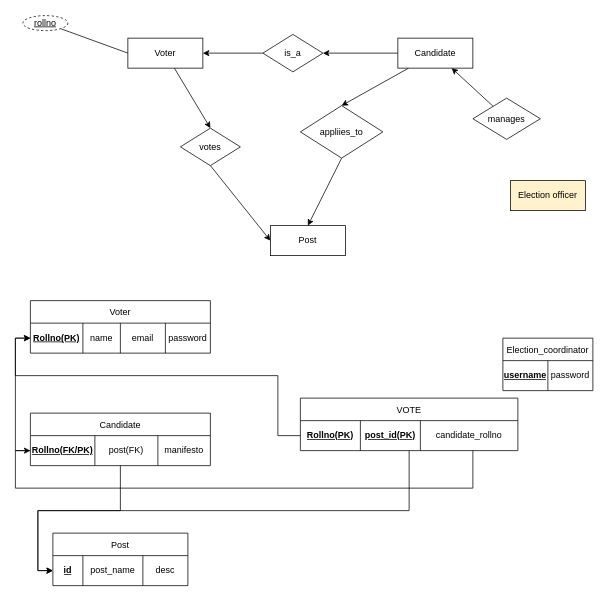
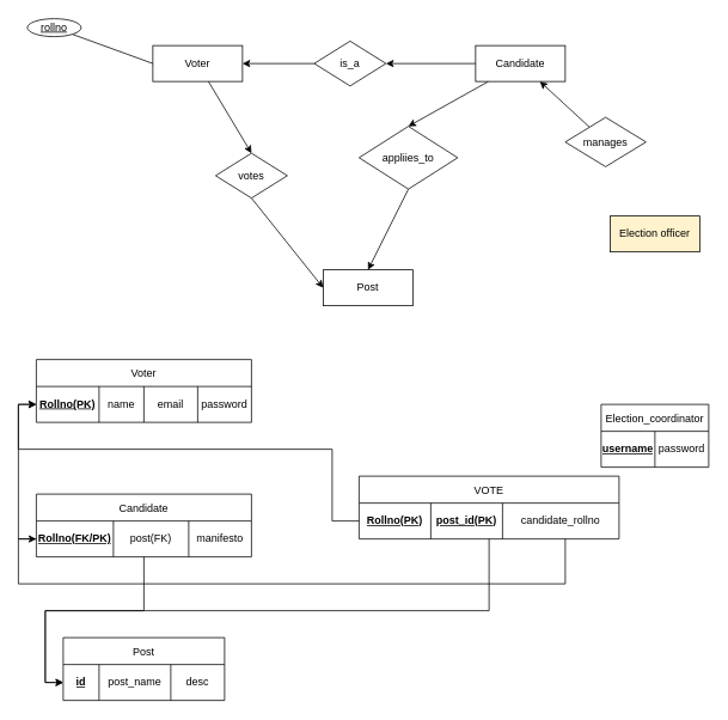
  <mxCell id="0" />
  <mxCell id="1" parent="0" />
  <mxCell id="2" style="edgeStyle=none;rounded=0;orthogonalLoop=1;jettySize=auto;html=1;entryX=0.5;entryY=0;entryDx=0;entryDy=0;endArrow=classic;endFill=1;" edge="1" parent="1" source="3" target="17"><mxGeometry relative="1" as="geometry" /></mxCell>
  <mxCell id="3" value="Voter" style="whiteSpace=wrap;html=1;align=center;" vertex="1" parent="1"><mxGeometry x="170" y="50" width="100" height="40" as="geometry" /></mxCell>
  <mxCell id="4" value="Post" style="whiteSpace=wrap;html=1;align=center;" vertex="1" parent="1"><mxGeometry x="360" y="300" width="100" height="40" as="geometry" /></mxCell>
  <mxCell id="5" value="Election officer" style="whiteSpace=wrap;html=1;align=center;fillColor=#fff2cc;" vertex="1" parent="1"><mxGeometry x="680" y="240" width="100" height="40" as="geometry" /></mxCell>
  <mxCell id="6" style="edgeStyle=none;rounded=0;orthogonalLoop=1;jettySize=auto;html=1;entryX=1;entryY=0.5;entryDx=0;entryDy=0;endArrow=classic;endFill=1;" edge="1" parent="1" source="8" target="13"><mxGeometry relative="1" as="geometry" /></mxCell>
  <mxCell id="7" style="edgeStyle=none;rounded=0;orthogonalLoop=1;jettySize=auto;html=1;entryX=0.5;entryY=0;entryDx=0;entryDy=0;endArrow=classic;endFill=1;" edge="1" parent="1" source="8" target="15"><mxGeometry relative="1" as="geometry" /></mxCell>
  <mxCell id="8" value="Candidate" style="whiteSpace=wrap;html=1;align=center;" vertex="1" parent="1"><mxGeometry x="530" y="50" width="100" height="40" as="geometry" /></mxCell>
  <mxCell id="9" style="rounded=0;orthogonalLoop=1;jettySize=auto;html=1;entryX=0;entryY=0.5;entryDx=0;entryDy=0;endArrow=none;endFill=0;" edge="1" parent="1" source="10" target="3"><mxGeometry relative="1" as="geometry" /></mxCell>
- <mxCell id="10" value="rollno" style="ellipse;whiteSpace=wrap;html=1;align=center;fontStyle=4;dashed=1;" vertex="1" parent="1"><mxGeometry x="30" y="20" width="60" height="20" as="geometry" /></mxCell>
+ <mxCell id="10" value="rollno" style="ellipse;whiteSpace=wrap;html=1;align=center;fontStyle=4;" vertex="1" parent="1"><mxGeometry x="30" y="20" width="60" height="20" as="geometry" /></mxCell>
  <mxCell id="11" style="edgeStyle=none;rounded=0;orthogonalLoop=1;jettySize=auto;html=1;exitX=0.5;exitY=0;exitDx=0;exitDy=0;endArrow=none;endFill=0;" edge="1" parent="1" source="10" target="10"><mxGeometry relative="1" as="geometry" /></mxCell>
  <mxCell id="12" style="edgeStyle=none;rounded=0;orthogonalLoop=1;jettySize=auto;html=1;entryX=1;entryY=0.5;entryDx=0;entryDy=0;endArrow=classic;endFill=1;" edge="1" parent="1" source="13" target="3"><mxGeometry relative="1" as="geometry" /></mxCell>
  <mxCell id="13" value="is_a" style="shape=rhombus;perimeter=rhombusPerimeter;whiteSpace=wrap;html=1;align=center;" vertex="1" parent="1"><mxGeometry x="350" y="45" width="80" height="50" as="geometry" /></mxCell>
  <mxCell id="14" style="edgeStyle=none;rounded=0;orthogonalLoop=1;jettySize=auto;html=1;exitX=0.5;exitY=1;exitDx=0;exitDy=0;entryX=0.5;entryY=0;entryDx=0;entryDy=0;endArrow=classic;endFill=1;" edge="1" parent="1" source="15" target="4"><mxGeometry relative="1" as="geometry" /></mxCell>
  <mxCell id="15" value="appliies_to" style="shape=rhombus;perimeter=rhombusPerimeter;whiteSpace=wrap;html=1;align=center;" vertex="1" parent="1"><mxGeometry x="400" y="140" width="110" height="70" as="geometry" /></mxCell>
  <mxCell id="16" style="edgeStyle=none;rounded=0;orthogonalLoop=1;jettySize=auto;html=1;entryX=0;entryY=0.5;entryDx=0;entryDy=0;endArrow=classic;endFill=1;exitX=0.5;exitY=1;exitDx=0;exitDy=0;" edge="1" parent="1" source="17" target="4"><mxGeometry relative="1" as="geometry"><mxPoint x="270" y="240" as="sourcePoint" /></mxGeometry></mxCell>
  <mxCell id="17" value="votes" style="shape=rhombus;perimeter=rhombusPerimeter;whiteSpace=wrap;html=1;align=center;" vertex="1" parent="1"><mxGeometry x="240" y="170" width="80" height="50" as="geometry" /></mxCell>
  <mxCell id="18" style="edgeStyle=none;rounded=0;orthogonalLoop=1;jettySize=auto;html=1;endArrow=classic;endFill=1;" edge="1" parent="1" source="19" target="8"><mxGeometry relative="1" as="geometry" /></mxCell>
  <mxCell id="19" value="manages" style="shape=rhombus;perimeter=rhombusPerimeter;whiteSpace=wrap;html=1;align=center;" vertex="1" parent="1"><mxGeometry x="630" y="130" width="90" height="55" as="geometry" /></mxCell>
  <mxCell id="20" value="Voter" style="shape=table;startSize=30;container=1;collapsible=0;childLayout=tableLayout;" vertex="1" parent="1"><mxGeometry x="40" y="400" width="240" height="70" as="geometry" /></mxCell>
  <mxCell id="21" value="" style="shape=partialRectangle;collapsible=0;dropTarget=0;pointerEvents=0;fillColor=none;top=0;left=0;bottom=0;right=0;points=[[0,0.5],[1,0.5]];portConstraint=eastwest;" vertex="1" parent="20"><mxGeometry y="30" width="240" height="40" as="geometry" /></mxCell>
  <mxCell id="22" value="&lt;b&gt;&lt;u&gt;Rollno(PK)&lt;/u&gt;&lt;/b&gt;" style="shape=partialRectangle;html=1;whiteSpace=wrap;connectable=0;overflow=hidden;fillColor=none;top=0;left=0;bottom=0;right=0;pointerEvents=1;" vertex="1" parent="21"><mxGeometry width="70" height="40" as="geometry"><mxRectangle width="70" height="40" as="alternateBounds" /></mxGeometry></mxCell>
  <mxCell id="23" value="name" style="shape=partialRectangle;html=1;whiteSpace=wrap;connectable=0;overflow=hidden;fillColor=none;top=0;left=0;bottom=0;right=0;pointerEvents=1;" vertex="1" parent="21"><mxGeometry x="70" width="50" height="40" as="geometry"><mxRectangle width="50" height="40" as="alternateBounds" /></mxGeometry></mxCell>
  <mxCell id="24" value="email" style="shape=partialRectangle;html=1;whiteSpace=wrap;connectable=0;overflow=hidden;fillColor=none;top=0;left=0;bottom=0;right=0;pointerEvents=1;" vertex="1" parent="21"><mxGeometry x="120" width="60" height="40" as="geometry"><mxRectangle width="60" height="40" as="alternateBounds" /></mxGeometry></mxCell>
  <mxCell id="25" value="password" style="shape=partialRectangle;html=1;whiteSpace=wrap;connectable=0;overflow=hidden;fillColor=none;top=0;left=0;bottom=0;right=0;pointerEvents=1;" vertex="1" parent="21"><mxGeometry x="180" width="60" height="40" as="geometry"><mxRectangle width="60" height="40" as="alternateBounds" /></mxGeometry></mxCell>
  <mxCell id="26" style="edgeStyle=orthogonalEdgeStyle;rounded=0;orthogonalLoop=1;jettySize=auto;html=1;entryX=0;entryY=0.5;entryDx=0;entryDy=0;endArrow=classic;endFill=1;" edge="1" parent="1" source="27" target="33"><mxGeometry relative="1" as="geometry" /></mxCell>
  <mxCell id="27" value="Candidate" style="shape=table;startSize=30;container=1;collapsible=0;childLayout=tableLayout;" vertex="1" parent="1"><mxGeometry x="40" y="550" width="240" height="70" as="geometry" /></mxCell>
  <mxCell id="28" value="" style="shape=partialRectangle;collapsible=0;dropTarget=0;pointerEvents=0;fillColor=none;top=0;left=0;bottom=0;right=0;points=[[0,0.5],[1,0.5]];portConstraint=eastwest;" vertex="1" parent="27"><mxGeometry y="30" width="240" height="40" as="geometry" /></mxCell>
  <mxCell id="29" value="&lt;b&gt;&lt;u&gt;Rollno(FK/PK)&lt;/u&gt;&lt;/b&gt;" style="shape=partialRectangle;html=1;whiteSpace=wrap;connectable=0;overflow=hidden;fillColor=none;top=0;left=0;bottom=0;right=0;pointerEvents=1;" vertex="1" parent="28"><mxGeometry width="86" height="40" as="geometry"><mxRectangle width="86" height="40" as="alternateBounds" /></mxGeometry></mxCell>
  <mxCell id="30" value="post(FK)" style="shape=partialRectangle;html=1;whiteSpace=wrap;connectable=0;overflow=hidden;fillColor=none;top=0;left=0;bottom=0;right=0;pointerEvents=1;" vertex="1" parent="28"><mxGeometry x="86" width="84" height="40" as="geometry"><mxRectangle width="84" height="40" as="alternateBounds" /></mxGeometry></mxCell>
  <mxCell id="31" value="manifesto" style="shape=partialRectangle;html=1;whiteSpace=wrap;connectable=0;overflow=hidden;fillColor=none;top=0;left=0;bottom=0;right=0;pointerEvents=1;" vertex="1" parent="28"><mxGeometry x="170" width="70" height="40" as="geometry"><mxRectangle width="70" height="40" as="alternateBounds" /></mxGeometry></mxCell>
  <mxCell id="32" value="Post" style="shape=table;startSize=30;container=1;collapsible=0;childLayout=tableLayout;" vertex="1" parent="1"><mxGeometry x="70" y="710" width="180" height="70" as="geometry" /></mxCell>
  <mxCell id="33" value="" style="shape=partialRectangle;collapsible=0;dropTarget=0;pointerEvents=0;fillColor=none;top=0;left=0;bottom=0;right=0;points=[[0,0.5],[1,0.5]];portConstraint=eastwest;" vertex="1" parent="32"><mxGeometry y="30" width="180" height="40" as="geometry" /></mxCell>
  <mxCell id="34" value="&lt;b&gt;&lt;u&gt;id&lt;/u&gt;&lt;/b&gt;" style="shape=partialRectangle;html=1;whiteSpace=wrap;connectable=0;overflow=hidden;fillColor=none;top=0;left=0;bottom=0;right=0;pointerEvents=1;" vertex="1" parent="33"><mxGeometry width="40" height="40" as="geometry"><mxRectangle width="40" height="40" as="alternateBounds" /></mxGeometry></mxCell>
  <mxCell id="35" value="post_name" style="shape=partialRectangle;html=1;whiteSpace=wrap;connectable=0;overflow=hidden;fillColor=none;top=0;left=0;bottom=0;right=0;pointerEvents=1;" vertex="1" parent="33"><mxGeometry x="40" width="80" height="40" as="geometry"><mxRectangle width="80" height="40" as="alternateBounds" /></mxGeometry></mxCell>
  <mxCell id="36" value="desc" style="shape=partialRectangle;html=1;whiteSpace=wrap;connectable=0;overflow=hidden;fillColor=none;top=0;left=0;bottom=0;right=0;pointerEvents=1;" vertex="1" parent="33"><mxGeometry x="120" width="60" height="40" as="geometry"><mxRectangle width="60" height="40" as="alternateBounds" /></mxGeometry></mxCell>
  <mxCell id="37" style="edgeStyle=orthogonalEdgeStyle;rounded=0;orthogonalLoop=1;jettySize=auto;html=1;entryX=0;entryY=0.5;entryDx=0;entryDy=0;endArrow=classic;endFill=1;" edge="1" parent="1" source="28" target="21"><mxGeometry relative="1" as="geometry" /></mxCell>
  <mxCell id="38" value="Election_coordinator" style="shape=table;startSize=30;container=1;collapsible=0;childLayout=tableLayout;" vertex="1" parent="1"><mxGeometry x="670" y="450" width="120" height="70" as="geometry" /></mxCell>
  <mxCell id="39" value="" style="shape=partialRectangle;collapsible=0;dropTarget=0;pointerEvents=0;fillColor=none;top=0;left=0;bottom=0;right=0;points=[[0,0.5],[1,0.5]];portConstraint=eastwest;" vertex="1" parent="38"><mxGeometry y="30" width="120" height="40" as="geometry" /></mxCell>
  <mxCell id="40" value="&lt;b&gt;&lt;u&gt;username&lt;/u&gt;&lt;/b&gt;" style="shape=partialRectangle;html=1;whiteSpace=wrap;connectable=0;overflow=hidden;fillColor=none;top=0;left=0;bottom=0;right=0;pointerEvents=1;" vertex="1" parent="39"><mxGeometry width="60" height="40" as="geometry"><mxRectangle width="60" height="40" as="alternateBounds" /></mxGeometry></mxCell>
  <mxCell id="41" value="password" style="shape=partialRectangle;html=1;whiteSpace=wrap;connectable=0;overflow=hidden;fillColor=none;top=0;left=0;bottom=0;right=0;pointerEvents=1;" vertex="1" parent="39"><mxGeometry x="60" width="60" height="40" as="geometry"><mxRectangle width="60" height="40" as="alternateBounds" /></mxGeometry></mxCell>
  <mxCell id="42" style="edgeStyle=orthogonalEdgeStyle;rounded=0;orthogonalLoop=1;jettySize=auto;html=1;entryX=0;entryY=0.5;entryDx=0;entryDy=0;endArrow=classic;endFill=1;" edge="1" parent="1" source="44" target="33"><mxGeometry relative="1" as="geometry"><Array as="points"><mxPoint x="545" y="680" /><mxPoint x="50" y="680" /><mxPoint x="50" y="760" /></Array></mxGeometry></mxCell>
  <mxCell id="43" style="rounded=0;orthogonalLoop=1;jettySize=auto;html=1;endArrow=classic;endFill=1;edgeStyle=orthogonalEdgeStyle;" edge="1" parent="1" source="44"><mxGeometry relative="1" as="geometry"><mxPoint x="40" y="600" as="targetPoint" /><Array as="points"><mxPoint x="630" y="650" /><mxPoint x="20" y="650" /><mxPoint x="20" y="600" /></Array></mxGeometry></mxCell>
  <mxCell id="44" value="VOTE" style="shape=table;startSize=30;container=1;collapsible=0;childLayout=tableLayout;" vertex="1" parent="1"><mxGeometry x="400" y="530" width="290" height="70" as="geometry" /></mxCell>
  <mxCell id="45" value="" style="shape=partialRectangle;collapsible=0;dropTarget=0;pointerEvents=0;fillColor=none;top=0;left=0;bottom=0;right=0;points=[[0,0.5],[1,0.5]];portConstraint=eastwest;" vertex="1" parent="44"><mxGeometry y="30" width="290" height="40" as="geometry" /></mxCell>
  <mxCell id="46" value="&lt;b&gt;&lt;u&gt;Rollno(PK)&lt;/u&gt;&lt;/b&gt;" style="shape=partialRectangle;html=1;whiteSpace=wrap;connectable=0;overflow=hidden;fillColor=none;top=0;left=0;bottom=0;right=0;pointerEvents=1;" vertex="1" parent="45"><mxGeometry width="80" height="40" as="geometry"><mxRectangle width="80" height="40" as="alternateBounds" /></mxGeometry></mxCell>
  <mxCell id="47" value="&lt;b&gt;&lt;u&gt;post_id(PK)&lt;/u&gt;&lt;/b&gt;" style="shape=partialRectangle;html=1;whiteSpace=wrap;connectable=0;overflow=hidden;fillColor=none;top=0;left=0;bottom=0;right=0;pointerEvents=1;" vertex="1" parent="45"><mxGeometry x="80" width="80" height="40" as="geometry"><mxRectangle width="80" height="40" as="alternateBounds" /></mxGeometry></mxCell>
  <mxCell id="48" value="candidate_rollno" style="shape=partialRectangle;html=1;whiteSpace=wrap;connectable=0;overflow=hidden;fillColor=none;top=0;left=0;bottom=0;right=0;pointerEvents=1;" vertex="1" parent="45"><mxGeometry x="160" width="130" height="40" as="geometry"><mxRectangle width="130" height="40" as="alternateBounds" /></mxGeometry></mxCell>
  <mxCell id="49" style="edgeStyle=orthogonalEdgeStyle;rounded=0;orthogonalLoop=1;jettySize=auto;html=1;entryX=0;entryY=0.5;entryDx=0;entryDy=0;endArrow=classic;endFill=1;" edge="1" parent="1" source="45" target="21"><mxGeometry relative="1" as="geometry"><Array as="points"><mxPoint x="370" y="580" /><mxPoint x="370" y="500" /><mxPoint x="20" y="500" /><mxPoint x="20" y="450" /></Array></mxGeometry></mxCell>
